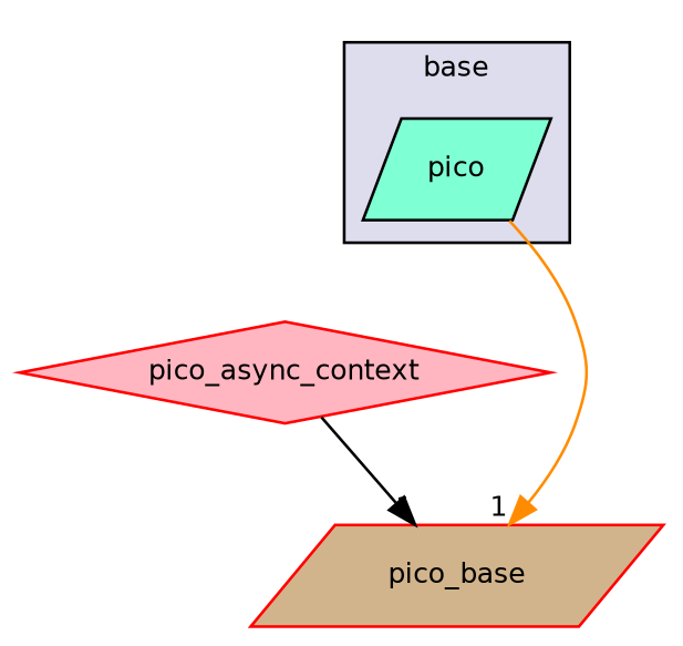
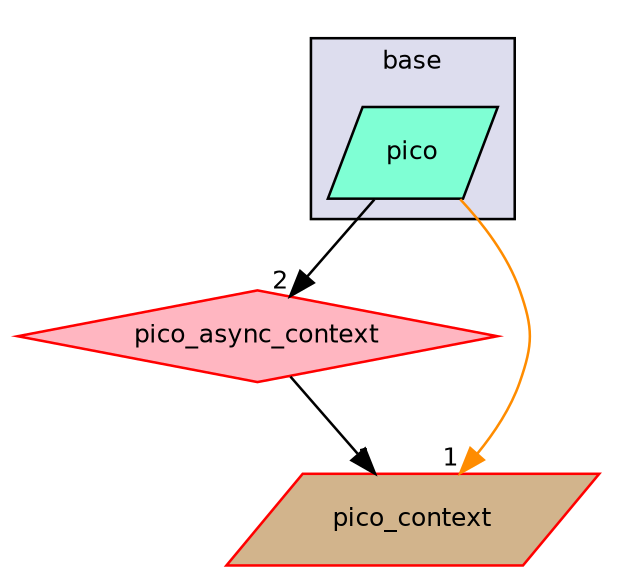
  digraph {
    compound=true
    node [fontname=Helvetica fontsize=10 shape=parallelogram style=filled color=red]
    edge [color=black headlabel=1 labeldistance=1.5 labelfontname=Helvetica labelfontsize=10]
    n1 [fillcolor=aquamarine label=pico pencolor=black color=""]
    n2 [fillcolor=lightpink label=pico_async_context shape=diamond]
-   n3 [fillcolor=tan label=pico_base]
+   n3 [fillcolor=tan label=pico_context]
    subgraph cluster_1 {
      bgcolor="#ddddee"
      fontname=Helvetica
      fontsize=10
      label=base
      pencolor=black
      n1
    }
+   n1 -> n2 [headlabel=2]
    n1 -> n3 [color=darkorange]
    n2 -> n3
  }
